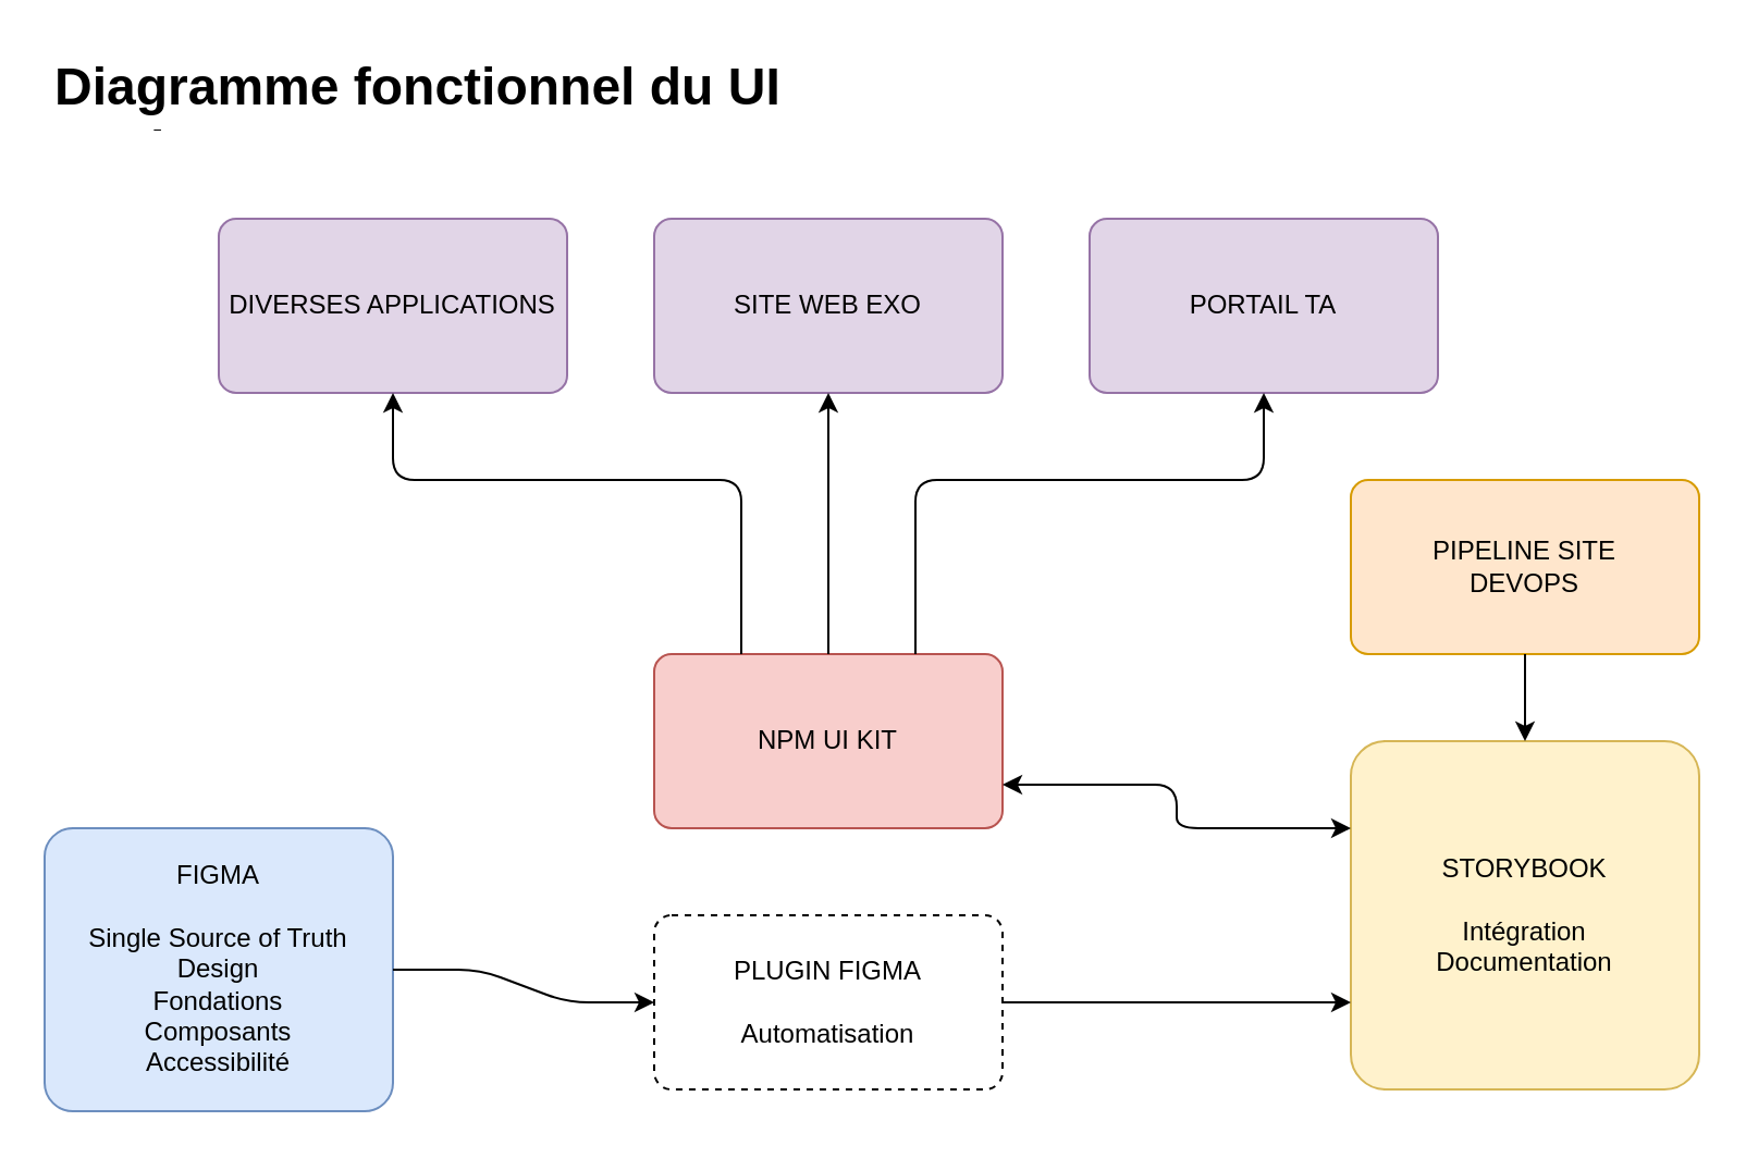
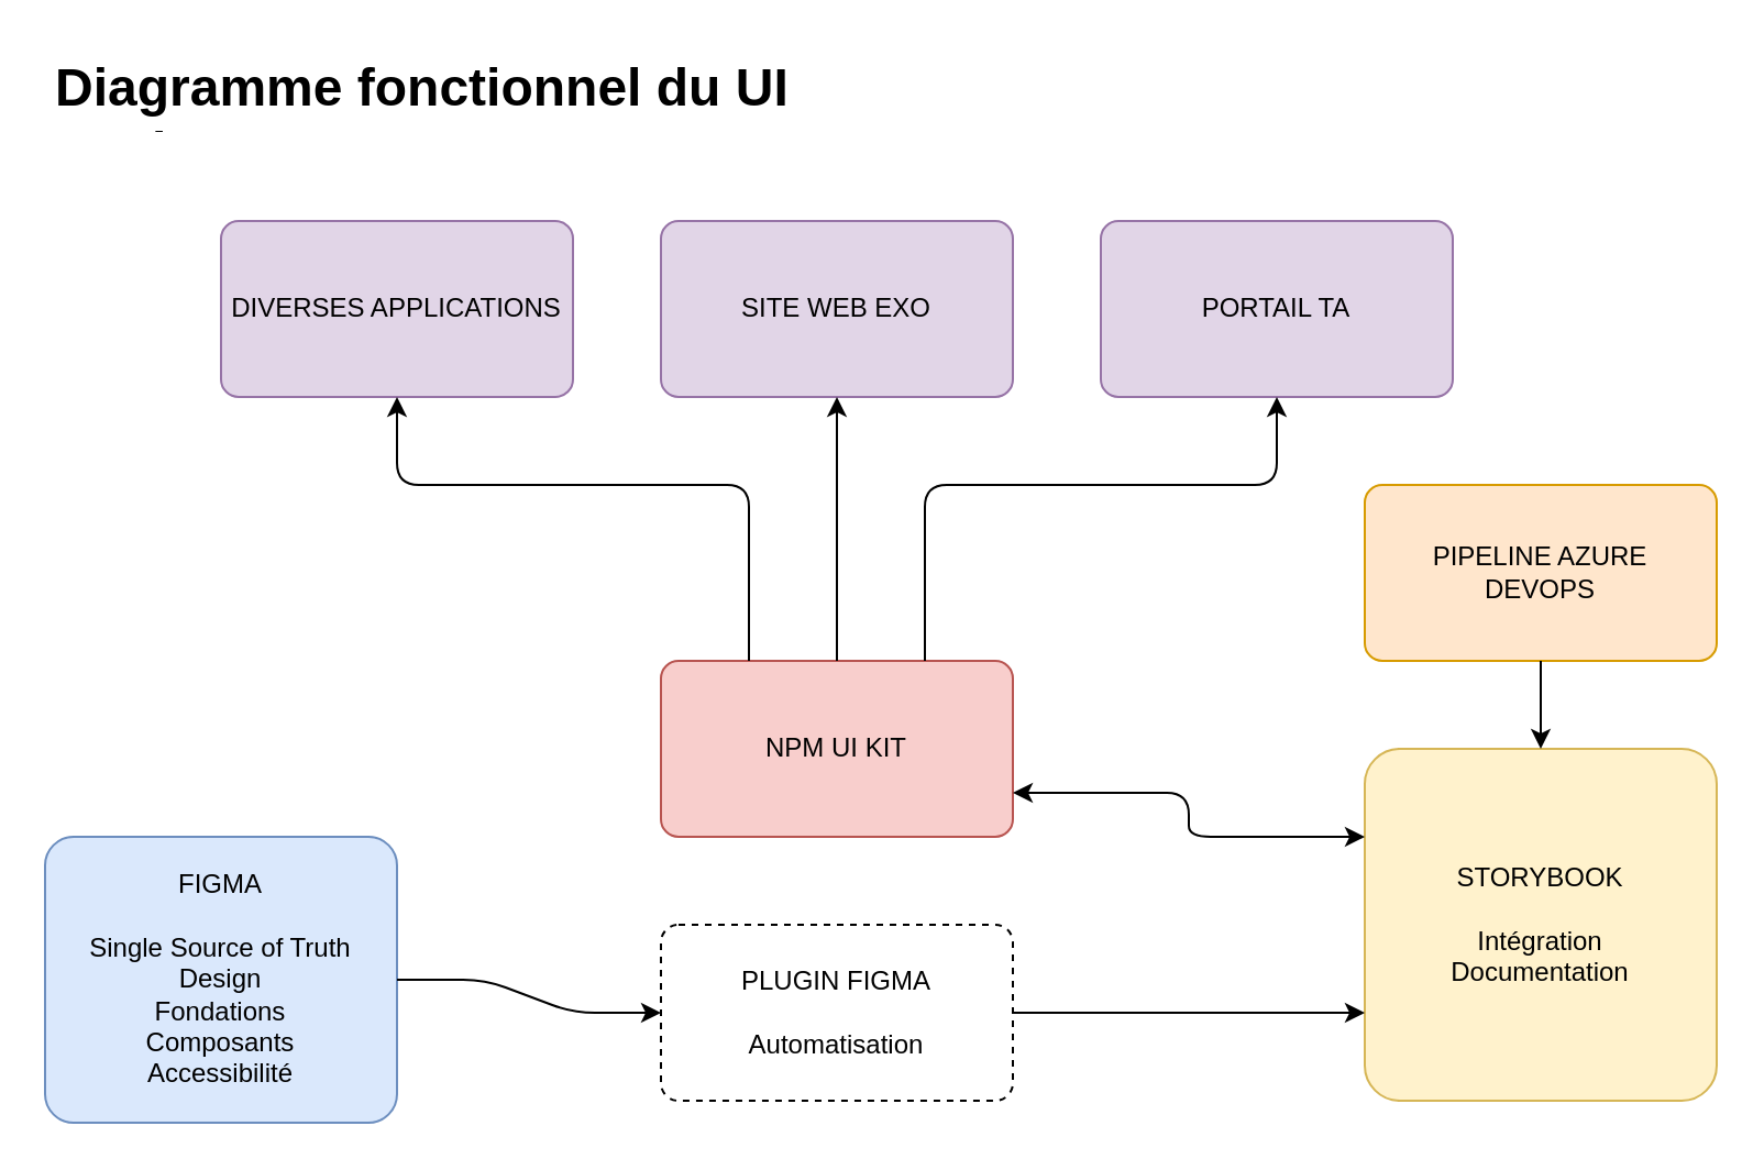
  <mxCell id="0" />
  <mxCell id="1" parent="0" />
  <mxCell id="2" value="FIGMA&lt;br&gt;&lt;br&gt;Single Source of Truth&lt;br&gt;Design&lt;br&gt;Fondations&lt;br&gt;Composants&lt;br&gt;Accessibilité" style="rounded=1;whiteSpace=wrap;html=1;arcSize=10;fillColor=#dae8fc;strokeColor=#6c8ebf;" parent="1" vertex="1"><mxGeometry x="20" y="380" width="160" height="130" as="geometry" /></mxCell>
  <mxCell id="3" value="STORYBOOK&lt;br&gt;&lt;br&gt;Intégration&lt;br&gt;Documentation" style="rounded=1;whiteSpace=wrap;html=1;arcSize=10;fillColor=#fff2cc;strokeColor=#d6b656;" parent="1" vertex="1"><mxGeometry x="620" y="340" width="160" height="160" as="geometry" /></mxCell>
- <mxCell id="4" value="PIPELINE SITE&lt;br&gt;DEVOPS" style="rounded=1;whiteSpace=wrap;html=1;arcSize=10;fillColor=#ffe6cc;strokeColor=#d79b00;" parent="1" vertex="1"><mxGeometry x="620" y="220" width="160" height="80" as="geometry" /></mxCell>
+ <mxCell id="4" value="PIPELINE AZURE&lt;br&gt;DEVOPS" style="rounded=1;whiteSpace=wrap;html=1;arcSize=10;fillColor=#ffe6cc;strokeColor=#d79b00;" parent="1" vertex="1"><mxGeometry x="620" y="220" width="160" height="80" as="geometry" /></mxCell>
  <mxCell id="5" value="" style="endArrow=classic;html=1;jumpStyle=line;shadow=0;rounded=1;jumpSize=6;endSize=6;fixDash=1;ignoreEdge=0;orthogonalLoop=0;orthogonal=0;comic=0;backgroundOutline=0;entryX=0;entryY=0.5;entryDx=0;entryDy=0;exitX=1;exitY=0.5;exitDx=0;exitDy=0;" parent="1" source="2" target="11" edge="1"><mxGeometry width="50" height="50" relative="1" as="geometry"><mxPoint x="230" y="450" as="sourcePoint" /><mxPoint x="270" y="350" as="targetPoint" /><Array as="points"><mxPoint x="220" y="445" /><mxPoint x="260" y="460" /></Array></mxGeometry></mxCell>
  <mxCell id="6" value="" style="endArrow=classic;html=1;entryX=0.5;entryY=0;entryDx=0;entryDy=0;exitX=0.5;exitY=1;exitDx=0;exitDy=0;" parent="1" source="4" target="3" edge="1"><mxGeometry width="50" height="50" relative="1" as="geometry"><mxPoint x="580" y="490" as="sourcePoint" /><mxPoint x="630" y="440" as="targetPoint" /></mxGeometry></mxCell>
  <mxCell id="7" value="PORTAIL TA" style="rounded=1;whiteSpace=wrap;html=1;arcSize=10;fillColor=#e1d5e7;strokeColor=#9673a6;" parent="1" vertex="1"><mxGeometry x="500" y="100" width="160" height="80" as="geometry" /></mxCell>
  <mxCell id="8" value="SITE WEB EXO" style="rounded=1;whiteSpace=wrap;html=1;arcSize=10;fillColor=#e1d5e7;strokeColor=#9673a6;" parent="1" vertex="1"><mxGeometry x="300" y="100" width="160" height="80" as="geometry" /></mxCell>
  <mxCell id="9" value="NPM UI KIT" style="rounded=1;whiteSpace=wrap;html=1;arcSize=10;fillColor=#f8cecc;strokeColor=#b85450;" parent="1" vertex="1"><mxGeometry x="300" y="300" width="160" height="80" as="geometry" /></mxCell>
  <mxCell id="10" value="&lt;h1&gt;Diagramme fonctionnel du UI Design&lt;/h1&gt;" style="text;html=1;strokeColor=none;fillColor=none;spacing=5;spacingTop=-20;whiteSpace=wrap;overflow=hidden;rounded=0;" parent="1" vertex="1"><mxGeometry x="20" y="20" width="400" height="40" as="geometry" /></mxCell>
  <mxCell id="11" value="PLUGIN FIGMA&lt;br&gt;&lt;br&gt;Automatisation" style="rounded=1;whiteSpace=wrap;html=1;arcSize=10;dashed=1;" parent="1" vertex="1"><mxGeometry x="300" y="420" width="160" height="80" as="geometry" /></mxCell>
  <mxCell id="12" value="" style="endArrow=classic;html=1;shadow=0;endSize=6;strokeColor=#000000;entryX=0;entryY=0.75;entryDx=0;entryDy=0;exitX=1;exitY=0.5;exitDx=0;exitDy=0;" parent="1" source="11" target="3" edge="1"><mxGeometry width="50" height="50" relative="1" as="geometry"><mxPoint x="470" y="475" as="sourcePoint" /><mxPoint x="520" y="425" as="targetPoint" /></mxGeometry></mxCell>
  <mxCell id="13" value="" style="endArrow=classic;html=1;shadow=0;endSize=6;strokeColor=#000000;entryX=0.5;entryY=1;entryDx=0;entryDy=0;exitX=0.5;exitY=0;exitDx=0;exitDy=0;" parent="1" source="9" target="8" edge="1"><mxGeometry width="50" height="50" relative="1" as="geometry"><mxPoint x="520" y="200" as="sourcePoint" /><mxPoint x="570" y="150" as="targetPoint" /><Array as="points" /></mxGeometry></mxCell>
  <mxCell id="14" value="" style="endArrow=classic;html=1;shadow=0;endSize=6;strokeColor=#000000;entryX=0.5;entryY=1;entryDx=0;entryDy=0;exitX=0.75;exitY=0;exitDx=0;exitDy=0;" parent="1" source="9" target="7" edge="1"><mxGeometry width="50" height="50" relative="1" as="geometry"><mxPoint x="250" y="230" as="sourcePoint" /><mxPoint x="130" y="140" as="targetPoint" /><Array as="points"><mxPoint x="420" y="220" /><mxPoint x="580" y="220" /></Array></mxGeometry></mxCell>
  <mxCell id="15" value="" style="endArrow=classic;startArrow=classic;html=1;shadow=0;endSize=6;strokeColor=#000000;entryX=0;entryY=0.25;entryDx=0;entryDy=0;exitX=1;exitY=0.75;exitDx=0;exitDy=0;" parent="1" target="3" edge="1" source="9"><mxGeometry width="50" height="50" relative="1" as="geometry"><mxPoint x="461" y="360" as="sourcePoint" /><mxPoint x="570" y="230" as="targetPoint" /><Array as="points"><mxPoint x="540" y="360" /><mxPoint x="540" y="380" /></Array></mxGeometry></mxCell>
  <mxCell id="16" value="DIVERSES APPLICATIONS" style="rounded=1;whiteSpace=wrap;html=1;arcSize=10;fillColor=#e1d5e7;strokeColor=#9673a6;" parent="1" vertex="1"><mxGeometry x="100" y="100" width="160" height="80" as="geometry" /></mxCell>
  <mxCell id="17" value="" style="endArrow=classic;html=1;entryX=0.5;entryY=1;entryDx=0;entryDy=0;exitX=0.25;exitY=0;exitDx=0;exitDy=0;" parent="1" source="9" target="16" edge="1"><mxGeometry width="50" height="50" relative="1" as="geometry"><mxPoint x="180" y="220" as="sourcePoint" /><mxPoint x="510" y="270" as="targetPoint" /><Array as="points"><mxPoint x="340" y="220" /><mxPoint x="180" y="220" /></Array></mxGeometry></mxCell>
